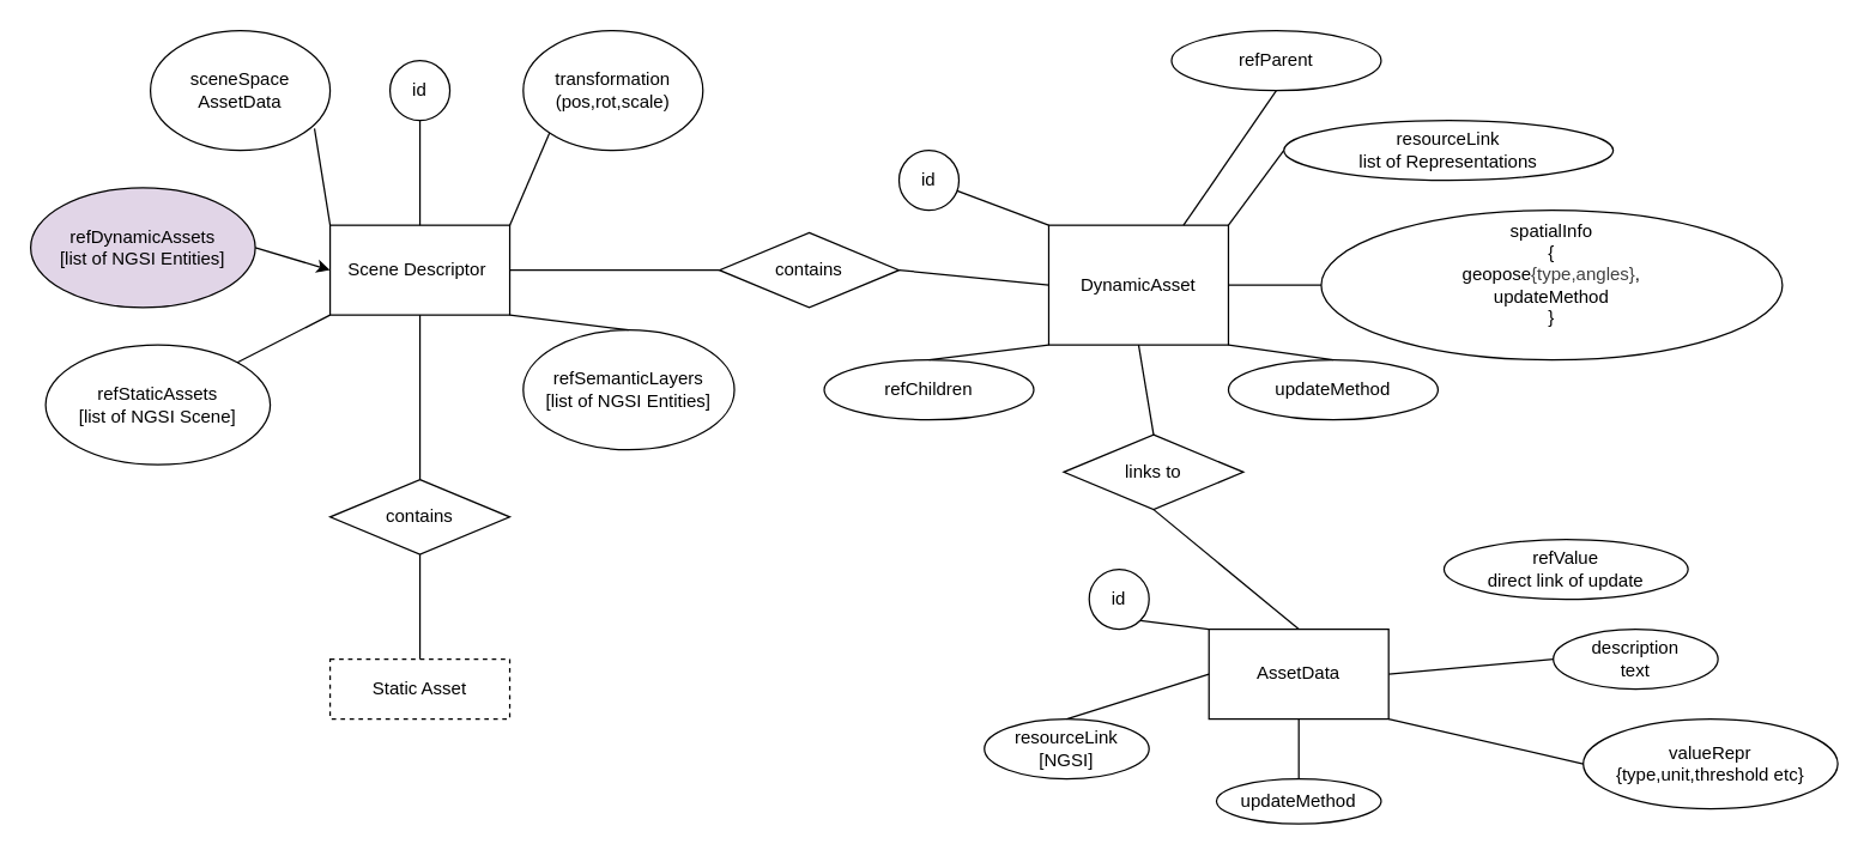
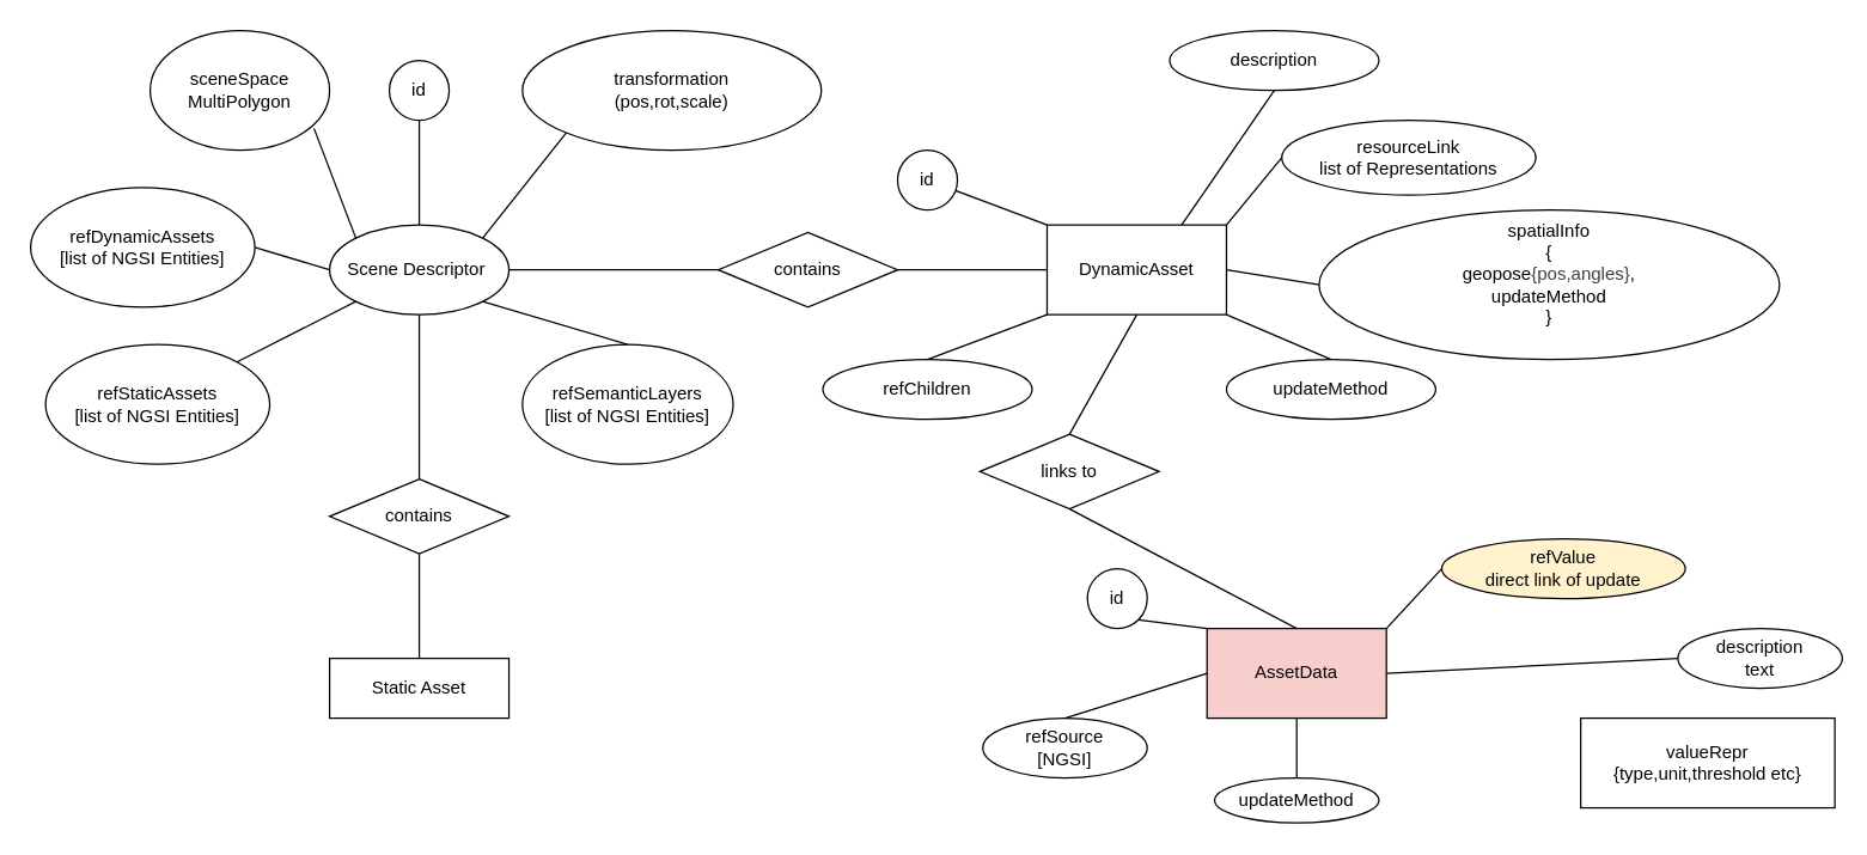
  <mxCell id="0" />
  <mxCell id="1" parent="0" />
- <mxCell id="2" value="Scene Descriptor&amp;nbsp;" style="rounded=0;whiteSpace=wrap;html=1;" parent="1" vertex="1"><mxGeometry x="220" y="150" width="120" height="60" as="geometry" /></mxCell>
+ <mxCell id="2" value="Scene Descriptor&amp;nbsp;" style="ellipse;whiteSpace=wrap;html=1;" parent="1" vertex="1"><mxGeometry x="220" y="150" width="120" height="60" as="geometry" /></mxCell>
  <mxCell id="3" value="id" style="ellipse;whiteSpace=wrap;html=1;" parent="1" vertex="1"><mxGeometry x="260" y="40" width="40" height="40" as="geometry" /></mxCell>
- <mxCell id="4" value="refDynamicAssets&lt;div&gt;[list of NGSI Entities]&lt;/div&gt;" style="ellipse;whiteSpace=wrap;html=1;fillColor=#e1d5e7;" parent="1" vertex="1"><mxGeometry x="20" y="125" width="150" height="80" as="geometry" /></mxCell>
- <mxCell id="5" value="sceneSpace&lt;div&gt;AssetData&lt;/div&gt;" style="ellipse;whiteSpace=wrap;html=1;" parent="1" vertex="1"><mxGeometry x="100" y="20" width="120" height="80" as="geometry" /></mxCell>
- <mxCell id="6" value="transformation&lt;div&gt;(pos,rot,scale)&lt;/div&gt;" style="ellipse;whiteSpace=wrap;html=1;" parent="1" vertex="1"><mxGeometry x="349" y="20" width="120" height="80" as="geometry" /></mxCell>
- <mxCell id="7" value="refStaticAssets&lt;div&gt;[list of NGSI Scene]&lt;/div&gt;" style="ellipse;whiteSpace=wrap;html=1;" parent="1" vertex="1"><mxGeometry x="30" y="230" width="150" height="80" as="geometry" /></mxCell>
- <mxCell id="8" value="refSemanticLayers&lt;div&gt;[list of NGSI Entities]&lt;/div&gt;" style="ellipse;whiteSpace=wrap;html=1;" parent="1" vertex="1"><mxGeometry x="349" y="220" width="141" height="80" as="geometry" /></mxCell>
+ <mxCell id="4" value="refDynamicAssets&lt;div&gt;[list of NGSI Entities]&lt;/div&gt;" style="ellipse;whiteSpace=wrap;html=1;" parent="1" vertex="1"><mxGeometry x="20" y="125" width="150" height="80" as="geometry" /></mxCell>
+ <mxCell id="5" value="sceneSpace&lt;div&gt;MultiPolygon&lt;/div&gt;" style="ellipse;whiteSpace=wrap;html=1;" parent="1" vertex="1"><mxGeometry x="100" y="20" width="120" height="80" as="geometry" /></mxCell>
+ <mxCell id="6" value="transformation&lt;div&gt;(pos,rot,scale)&lt;/div&gt;" style="ellipse;whiteSpace=wrap;html=1;" parent="1" vertex="1"><mxGeometry x="349" y="20" width="200" height="80" as="geometry" /></mxCell>
+ <mxCell id="7" value="refStaticAssets&lt;div&gt;[list of NGSI Entities]&lt;/div&gt;" style="ellipse;whiteSpace=wrap;html=1;" parent="1" vertex="1"><mxGeometry x="30" y="230" width="150" height="80" as="geometry" /></mxCell>
+ <mxCell id="8" value="refSemanticLayers&lt;div&gt;[list of NGSI Entities]&lt;/div&gt;" style="ellipse;whiteSpace=wrap;html=1;" parent="1" vertex="1"><mxGeometry x="349" y="230" width="141" height="80" as="geometry" /></mxCell>
  <mxCell id="9" value="" style="endArrow=none;html=1;entryX=1;entryY=0;entryDx=0;entryDy=0;exitX=0;exitY=1;exitDx=0;exitDy=0;" parent="1" source="6" target="2" edge="1"><mxGeometry width="50" height="50" relative="1" as="geometry"><mxPoint x="620" y="390" as="sourcePoint" /><mxPoint x="670" y="340" as="targetPoint" /></mxGeometry></mxCell>
  <mxCell id="10" value="" style="endArrow=none;html=1;entryX=0.5;entryY=1;entryDx=0;entryDy=0;exitX=0.5;exitY=0;exitDx=0;exitDy=0;" parent="1" source="2" target="3" edge="1"><mxGeometry width="50" height="50" relative="1" as="geometry"><mxPoint x="340" y="230" as="sourcePoint" /><mxPoint x="390" y="180" as="targetPoint" /></mxGeometry></mxCell>
  <mxCell id="11" value="" style="endArrow=none;html=1;entryX=0.913;entryY=0.817;entryDx=0;entryDy=0;exitX=0;exitY=0;exitDx=0;exitDy=0;entryPerimeter=0;" parent="1" source="2" target="5" edge="1"><mxGeometry width="50" height="50" relative="1" as="geometry"><mxPoint x="290" y="160" as="sourcePoint" /><mxPoint x="290" y="120" as="targetPoint" /></mxGeometry></mxCell>
- <mxCell id="12" value="" style="endArrow=classic;html=1;entryX=0;entryY=0.5;entryDx=0;entryDy=0;exitX=1;exitY=0.5;exitDx=0;exitDy=0;" parent="1" source="4" target="2" edge="1"><mxGeometry width="50" height="50" relative="1" as="geometry"><mxPoint x="620" y="390" as="sourcePoint" /><mxPoint x="670" y="340" as="targetPoint" /></mxGeometry></mxCell>
+ <mxCell id="12" value="" style="endArrow=none;html=1;entryX=0;entryY=0.5;entryDx=0;entryDy=0;exitX=1;exitY=0.5;exitDx=0;exitDy=0;" parent="1" source="4" target="2" edge="1"><mxGeometry width="50" height="50" relative="1" as="geometry"><mxPoint x="620" y="390" as="sourcePoint" /><mxPoint x="670" y="340" as="targetPoint" /></mxGeometry></mxCell>
  <mxCell id="13" value="" style="endArrow=none;html=1;entryX=0;entryY=1;entryDx=0;entryDy=0;exitX=1;exitY=0;exitDx=0;exitDy=0;" parent="1" source="7" target="2" edge="1"><mxGeometry width="50" height="50" relative="1" as="geometry"><mxPoint x="620" y="390" as="sourcePoint" /><mxPoint x="670" y="340" as="targetPoint" /></mxGeometry></mxCell>
  <mxCell id="14" value="" style="endArrow=none;html=1;entryX=1;entryY=1;entryDx=0;entryDy=0;exitX=0.5;exitY=0;exitDx=0;exitDy=0;" parent="1" source="8" target="2" edge="1"><mxGeometry width="50" height="50" relative="1" as="geometry"><mxPoint x="620" y="390" as="sourcePoint" /><mxPoint x="670" y="340" as="targetPoint" /></mxGeometry></mxCell>
  <mxCell id="15" value="contains" style="rhombus;whiteSpace=wrap;html=1;" parent="1" vertex="1"><mxGeometry x="480" y="155" width="120" height="50" as="geometry" /></mxCell>
  <mxCell id="16" value="" style="endArrow=none;html=1;exitX=1;exitY=0.5;exitDx=0;exitDy=0;entryX=0;entryY=0.5;entryDx=0;entryDy=0;" parent="1" source="2" target="15" edge="1"><mxGeometry width="50" height="50" relative="1" as="geometry"><mxPoint x="620" y="390" as="sourcePoint" /><mxPoint x="670" y="340" as="targetPoint" /></mxGeometry></mxCell>
- <mxCell id="17" value="DynamicAsset" style="rounded=0;whiteSpace=wrap;html=1;" parent="1" vertex="1"><mxGeometry x="700" y="150" width="120" height="80" as="geometry" /></mxCell>
+ <mxCell id="17" value="DynamicAsset" style="rounded=0;whiteSpace=wrap;html=1;" parent="1" vertex="1"><mxGeometry x="700" y="150" width="120" height="60" as="geometry" /></mxCell>
  <mxCell id="18" value="" style="endArrow=none;html=1;exitX=1;exitY=0.5;exitDx=0;exitDy=0;entryX=0;entryY=0.5;entryDx=0;entryDy=0;" parent="1" source="15" target="17" edge="1"><mxGeometry width="50" height="50" relative="1" as="geometry"><mxPoint x="620" y="390" as="sourcePoint" /><mxPoint x="670" y="340" as="targetPoint" /></mxGeometry></mxCell>
  <mxCell id="19" value="" style="endArrow=none;html=1;exitX=0;exitY=0;exitDx=0;exitDy=0;" parent="1" source="17" target="20" edge="1"><mxGeometry width="50" height="50" relative="1" as="geometry"><mxPoint x="680" y="320" as="sourcePoint" /><mxPoint x="730" y="270" as="targetPoint" /></mxGeometry></mxCell>
  <mxCell id="20" value="id" style="ellipse;whiteSpace=wrap;html=1;" parent="1" vertex="1"><mxGeometry x="600" y="100" width="40" height="40" as="geometry" /></mxCell>
- <mxCell id="21" value="resourceLink&lt;div&gt;list of Representations&lt;/div&gt;" style="ellipse;whiteSpace=wrap;html=1;" parent="1" vertex="1"><mxGeometry x="857" y="80" width="220" height="40" as="geometry" /></mxCell>
+ <mxCell id="21" value="resourceLink&lt;div&gt;list of Representations&lt;/div&gt;" style="ellipse;whiteSpace=wrap;html=1;" parent="1" vertex="1"><mxGeometry x="857" y="80" width="170" height="50" as="geometry" /></mxCell>
  <mxCell id="22" value="" style="endArrow=none;html=1;entryX=1;entryY=0;entryDx=0;entryDy=0;exitX=0;exitY=0.5;exitDx=0;exitDy=0;" parent="1" source="21" target="17" edge="1"><mxGeometry width="50" height="50" relative="1" as="geometry"><mxPoint x="680" y="280" as="sourcePoint" /><mxPoint x="730" y="230" as="targetPoint" /></mxGeometry></mxCell>
- <mxCell id="23" value="spatialInfo&lt;div&gt;{&lt;/div&gt;&lt;div&gt;geopose&lt;span style=&quot;color: rgb(63, 63, 63); background-color: transparent;&quot;&gt;{type,angles}&lt;/span&gt;&lt;span style=&quot;background-color: transparent;&quot;&gt;,&lt;/span&gt;&lt;/div&gt;&lt;div&gt;updateMethod&lt;/div&gt;&lt;div&gt;}&lt;/div&gt;&lt;div&gt;&lt;br&gt;&lt;/div&gt;" style="ellipse;whiteSpace=wrap;html=1;" parent="1" vertex="1"><mxGeometry x="882" y="140" width="308" height="100" as="geometry" /></mxCell>
+ <mxCell id="23" value="spatialInfo&lt;div&gt;{&lt;/div&gt;&lt;div&gt;geopose&lt;span style=&quot;color: rgb(63, 63, 63); background-color: transparent;&quot;&gt;{pos,angles}&lt;/span&gt;&lt;span style=&quot;background-color: transparent;&quot;&gt;,&lt;/span&gt;&lt;/div&gt;&lt;div&gt;updateMethod&lt;/div&gt;&lt;div&gt;}&lt;/div&gt;&lt;div&gt;&lt;br&gt;&lt;/div&gt;" style="ellipse;whiteSpace=wrap;html=1;" parent="1" vertex="1"><mxGeometry x="882" y="140" width="308" height="100" as="geometry" /></mxCell>
  <mxCell id="24" value="" style="endArrow=none;html=1;entryX=1;entryY=0.5;entryDx=0;entryDy=0;exitX=0;exitY=0.5;exitDx=0;exitDy=0;" parent="1" source="23" target="17" edge="1"><mxGeometry width="50" height="50" relative="1" as="geometry"><mxPoint x="680" y="280" as="sourcePoint" /><mxPoint x="730" y="230" as="targetPoint" /></mxGeometry></mxCell>
  <mxCell id="25" value="updateMethod" style="ellipse;whiteSpace=wrap;html=1;" parent="1" vertex="1"><mxGeometry x="820" y="240" width="140" height="40" as="geometry" /></mxCell>
  <mxCell id="26" value="refChildren" style="ellipse;whiteSpace=wrap;html=1;" parent="1" vertex="1"><mxGeometry x="550" y="240" width="140" height="40" as="geometry" /></mxCell>
- <mxCell id="27" value="refParent" style="ellipse;whiteSpace=wrap;html=1;" parent="1" vertex="1"><mxGeometry x="782" y="20" width="140" height="40" as="geometry" /></mxCell>
+ <mxCell id="27" value="description" style="ellipse;whiteSpace=wrap;html=1;" parent="1" vertex="1"><mxGeometry x="782" y="20" width="140" height="40" as="geometry" /></mxCell>
  <mxCell id="28" value="" style="endArrow=none;html=1;entryX=0;entryY=1;entryDx=0;entryDy=0;exitX=0.5;exitY=0;exitDx=0;exitDy=0;" parent="1" source="26" target="17" edge="1"><mxGeometry width="50" height="50" relative="1" as="geometry"><mxPoint x="680" y="280" as="sourcePoint" /><mxPoint x="730" y="230" as="targetPoint" /></mxGeometry></mxCell>
  <mxCell id="29" value="" style="endArrow=none;html=1;entryX=1;entryY=1;entryDx=0;entryDy=0;exitX=0.5;exitY=0;exitDx=0;exitDy=0;" parent="1" source="25" target="17" edge="1"><mxGeometry width="50" height="50" relative="1" as="geometry"><mxPoint x="680" y="280" as="sourcePoint" /><mxPoint x="730" y="230" as="targetPoint" /></mxGeometry></mxCell>
  <mxCell id="30" value="" style="endArrow=none;html=1;entryX=0.5;entryY=1;entryDx=0;entryDy=0;exitX=0.75;exitY=0;exitDx=0;exitDy=0;" parent="1" source="17" target="27" edge="1"><mxGeometry width="50" height="50" relative="1" as="geometry"><mxPoint x="780" y="120" as="sourcePoint" /><mxPoint x="830" y="70" as="targetPoint" /></mxGeometry></mxCell>
- <mxCell id="31" value="AssetData" style="rounded=0;whiteSpace=wrap;html=1;" vertex="1" parent="1"><mxGeometry x="807" y="420" width="120" height="60" as="geometry" /></mxCell>
+ <mxCell id="31" value="AssetData" style="rounded=0;whiteSpace=wrap;html=1;fillColor=#f8cecc;" vertex="1" parent="1"><mxGeometry x="807" y="420" width="120" height="60" as="geometry" /></mxCell>
  <mxCell id="32" value="id" style="ellipse;whiteSpace=wrap;html=1;" vertex="1" parent="1"><mxGeometry x="727" y="380" width="40" height="40" as="geometry" /></mxCell>
  <mxCell id="33" value="" style="endArrow=none;html=1;exitX=0;exitY=0;exitDx=0;exitDy=0;entryX=1;entryY=1;entryDx=0;entryDy=0;" edge="1" parent="1" source="31" target="32"><mxGeometry width="50" height="50" relative="1" as="geometry"><mxPoint x="878" y="405" as="sourcePoint" /><mxPoint x="817" y="390" as="targetPoint" /></mxGeometry></mxCell>
- <mxCell id="34" value="resourceLink&lt;div&gt;[NGSI]&lt;/div&gt;" style="ellipse;whiteSpace=wrap;html=1;" vertex="1" parent="1"><mxGeometry x="657" y="480" width="110" height="40" as="geometry" /></mxCell>
- <mxCell id="35" value="refValue&lt;div&gt;direct link of update&lt;/div&gt;" style="ellipse;whiteSpace=wrap;html=1;" vertex="1" parent="1"><mxGeometry x="964" y="360" width="163" height="40" as="geometry" /></mxCell>
- <mxCell id="36" value="description&lt;div&gt;text&lt;/div&gt;" style="ellipse;whiteSpace=wrap;html=1;" vertex="1" parent="1"><mxGeometry x="1037" y="420" width="110" height="40" as="geometry" /></mxCell>
- <mxCell id="37" value="valueRepr&lt;div&gt;{type,unit,threshold etc}&lt;/div&gt;" style="ellipse;whiteSpace=wrap;html=1;" vertex="1" parent="1"><mxGeometry x="1057" y="480" width="170" height="60" as="geometry" /></mxCell>
+ <mxCell id="34" value="refSource&lt;div&gt;[NGSI]&lt;/div&gt;" style="ellipse;whiteSpace=wrap;html=1;" vertex="1" parent="1"><mxGeometry x="657" y="480" width="110" height="40" as="geometry" /></mxCell>
+ <mxCell id="35" value="refValue&lt;div&gt;direct link of update&lt;/div&gt;" style="ellipse;whiteSpace=wrap;html=1;fillColor=#fff2cc;" vertex="1" parent="1"><mxGeometry x="964" y="360" width="163" height="40" as="geometry" /></mxCell>
+ <mxCell id="36" value="description&lt;div&gt;text&lt;/div&gt;" style="ellipse;whiteSpace=wrap;html=1;" vertex="1" parent="1"><mxGeometry x="1122" y="420" width="110" height="40" as="geometry" /></mxCell>
+ <mxCell id="37" value="valueRepr&lt;div&gt;{type,unit,threshold etc}&lt;/div&gt;" style="whiteSpace=wrap;html=1;rounded=0;" vertex="1" parent="1"><mxGeometry x="1057" y="480" width="170" height="60" as="geometry" /></mxCell>
  <mxCell id="38" value="updateMethod" style="ellipse;whiteSpace=wrap;html=1;" vertex="1" parent="1"><mxGeometry x="812" y="520" width="110" height="30" as="geometry" /></mxCell>
  <mxCell id="39" value="" style="endArrow=none;html=1;entryX=0.5;entryY=0;entryDx=0;entryDy=0;exitX=0;exitY=0.5;exitDx=0;exitDy=0;" edge="1" parent="1" source="31" target="34"><mxGeometry width="50" height="50" relative="1" as="geometry"><mxPoint x="717" y="320" as="sourcePoint" /><mxPoint x="767" y="270" as="targetPoint" /></mxGeometry></mxCell>
+ <mxCell id="40" value="" style="endArrow=none;html=1;entryX=0;entryY=0.5;entryDx=0;entryDy=0;exitX=1;exitY=0;exitDx=0;exitDy=0;" edge="1" parent="1" source="31" target="35"><mxGeometry width="50" height="50" relative="1" as="geometry"><mxPoint x="717" y="320" as="sourcePoint" /><mxPoint x="767" y="270" as="targetPoint" /></mxGeometry></mxCell>
  <mxCell id="41" value="" style="endArrow=none;html=1;entryX=0;entryY=0.5;entryDx=0;entryDy=0;exitX=1;exitY=0.5;exitDx=0;exitDy=0;" edge="1" parent="1" source="31" target="36"><mxGeometry width="50" height="50" relative="1" as="geometry"><mxPoint x="937" y="430" as="sourcePoint" /><mxPoint x="974" y="390" as="targetPoint" /></mxGeometry></mxCell>
- <mxCell id="42" value="" style="endArrow=none;html=1;entryX=0;entryY=0.5;entryDx=0;entryDy=0;exitX=1;exitY=1;exitDx=0;exitDy=0;" edge="1" parent="1" source="31" target="37"><mxGeometry width="50" height="50" relative="1" as="geometry"><mxPoint x="947" y="440" as="sourcePoint" /><mxPoint x="984" y="400" as="targetPoint" /></mxGeometry></mxCell>
  <mxCell id="43" value="" style="endArrow=none;html=1;entryX=0.5;entryY=0;entryDx=0;entryDy=0;exitX=0.5;exitY=1;exitDx=0;exitDy=0;" edge="1" parent="1" source="31" target="38"><mxGeometry width="50" height="50" relative="1" as="geometry"><mxPoint x="957" y="450" as="sourcePoint" /><mxPoint x="994" y="410" as="targetPoint" /></mxGeometry></mxCell>
- <mxCell id="44" value="links to" style="rhombus;whiteSpace=wrap;html=1;" vertex="1" parent="1"><mxGeometry x="710" y="290" width="120" height="50" as="geometry" /></mxCell>
+ <mxCell id="44" value="links to" style="rhombus;whiteSpace=wrap;html=1;" vertex="1" parent="1"><mxGeometry x="655" y="290" width="120" height="50" as="geometry" /></mxCell>
  <mxCell id="45" value="" style="endArrow=none;html=1;exitX=0.5;exitY=0;exitDx=0;exitDy=0;entryX=0.5;entryY=1;entryDx=0;entryDy=0;" edge="1" parent="1" source="44" target="17"><mxGeometry width="50" height="50" relative="1" as="geometry"><mxPoint x="610" y="390" as="sourcePoint" /><mxPoint x="767" y="213" as="targetPoint" /></mxGeometry></mxCell>
  <mxCell id="46" value="" style="endArrow=none;html=1;exitX=0.5;exitY=0;exitDx=0;exitDy=0;entryX=0.5;entryY=1;entryDx=0;entryDy=0;" edge="1" parent="1" source="31" target="44"><mxGeometry width="50" height="50" relative="1" as="geometry"><mxPoint x="867" y="410" as="sourcePoint" /><mxPoint x="857" y="330" as="targetPoint" /></mxGeometry></mxCell>
  <mxCell id="47" value="contains" style="rhombus;whiteSpace=wrap;html=1;" vertex="1" parent="1"><mxGeometry x="220" y="320" width="120" height="50" as="geometry" /></mxCell>
- <mxCell id="48" value="Static Asset" style="rounded=0;whiteSpace=wrap;html=1;dashed=1;" vertex="1" parent="1"><mxGeometry x="220" y="440" width="120" height="40" as="geometry" /></mxCell>
+ <mxCell id="48" value="Static Asset" style="rounded=0;whiteSpace=wrap;html=1;" vertex="1" parent="1"><mxGeometry x="220" y="440" width="120" height="40" as="geometry" /></mxCell>
  <mxCell id="49" value="" style="endArrow=none;html=1;entryX=0.5;entryY=1;entryDx=0;entryDy=0;exitX=0.5;exitY=0;exitDx=0;exitDy=0;" edge="1" parent="1" source="47" target="2"><mxGeometry width="50" height="50" relative="1" as="geometry"><mxPoint x="610" y="290" as="sourcePoint" /><mxPoint x="660" y="240" as="targetPoint" /></mxGeometry></mxCell>
  <mxCell id="50" value="" style="endArrow=none;html=1;entryX=0.5;entryY=1;entryDx=0;entryDy=0;exitX=0.5;exitY=0;exitDx=0;exitDy=0;" edge="1" parent="1" source="48" target="47"><mxGeometry width="50" height="50" relative="1" as="geometry"><mxPoint x="360" y="470" as="sourcePoint" /><mxPoint x="360" y="360" as="targetPoint" /></mxGeometry></mxCell>
